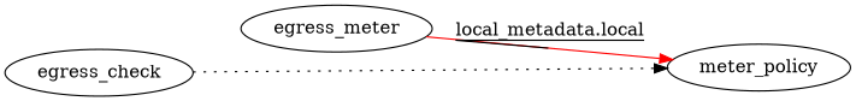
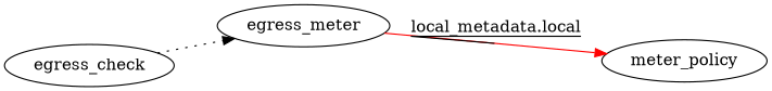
  digraph {
    rankdir=LR
    egress_check
    egress_meter
    meter_policy
-   egress_check -> meter_policy [style=dotted]
+   egress_check -> egress_meter [style=dotted]
    egress_meter -> meter_policy [color=red decorate=true label="local_metadata.local"]
  }
